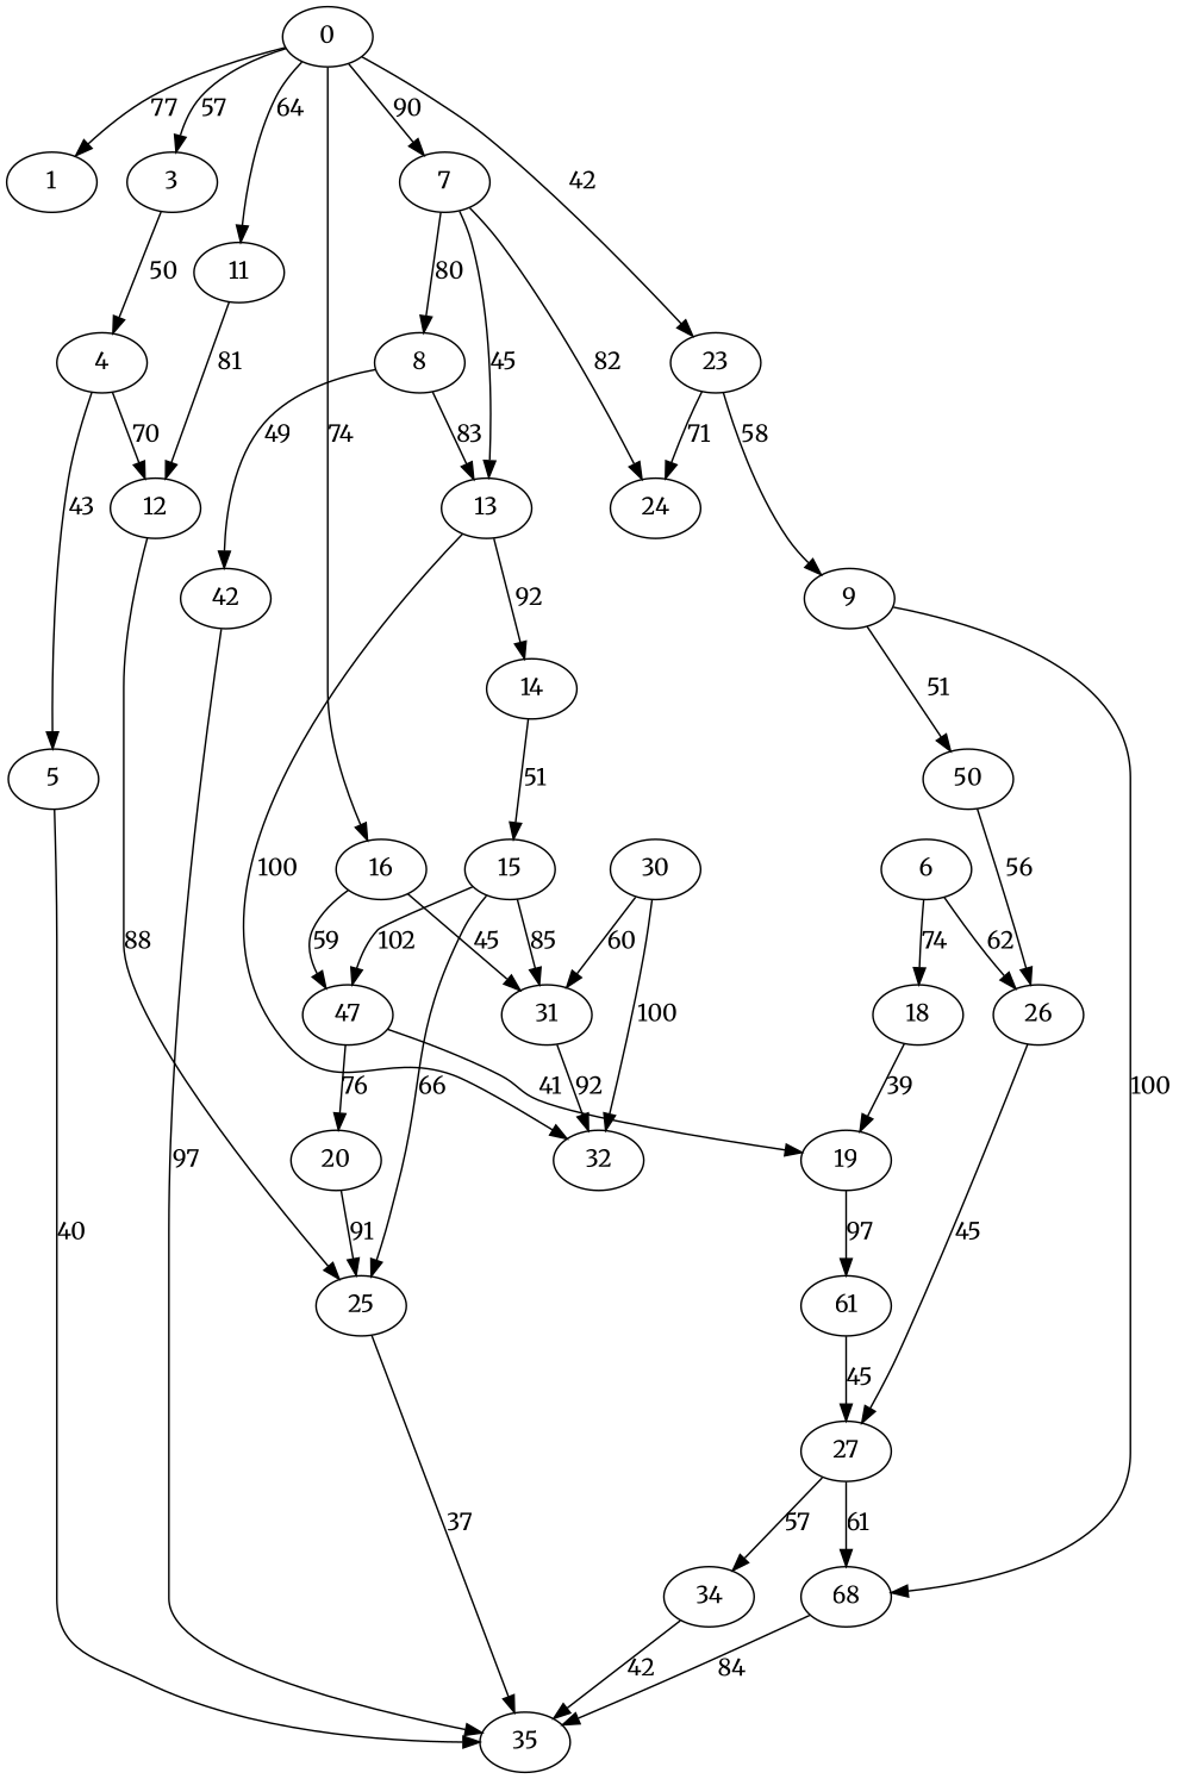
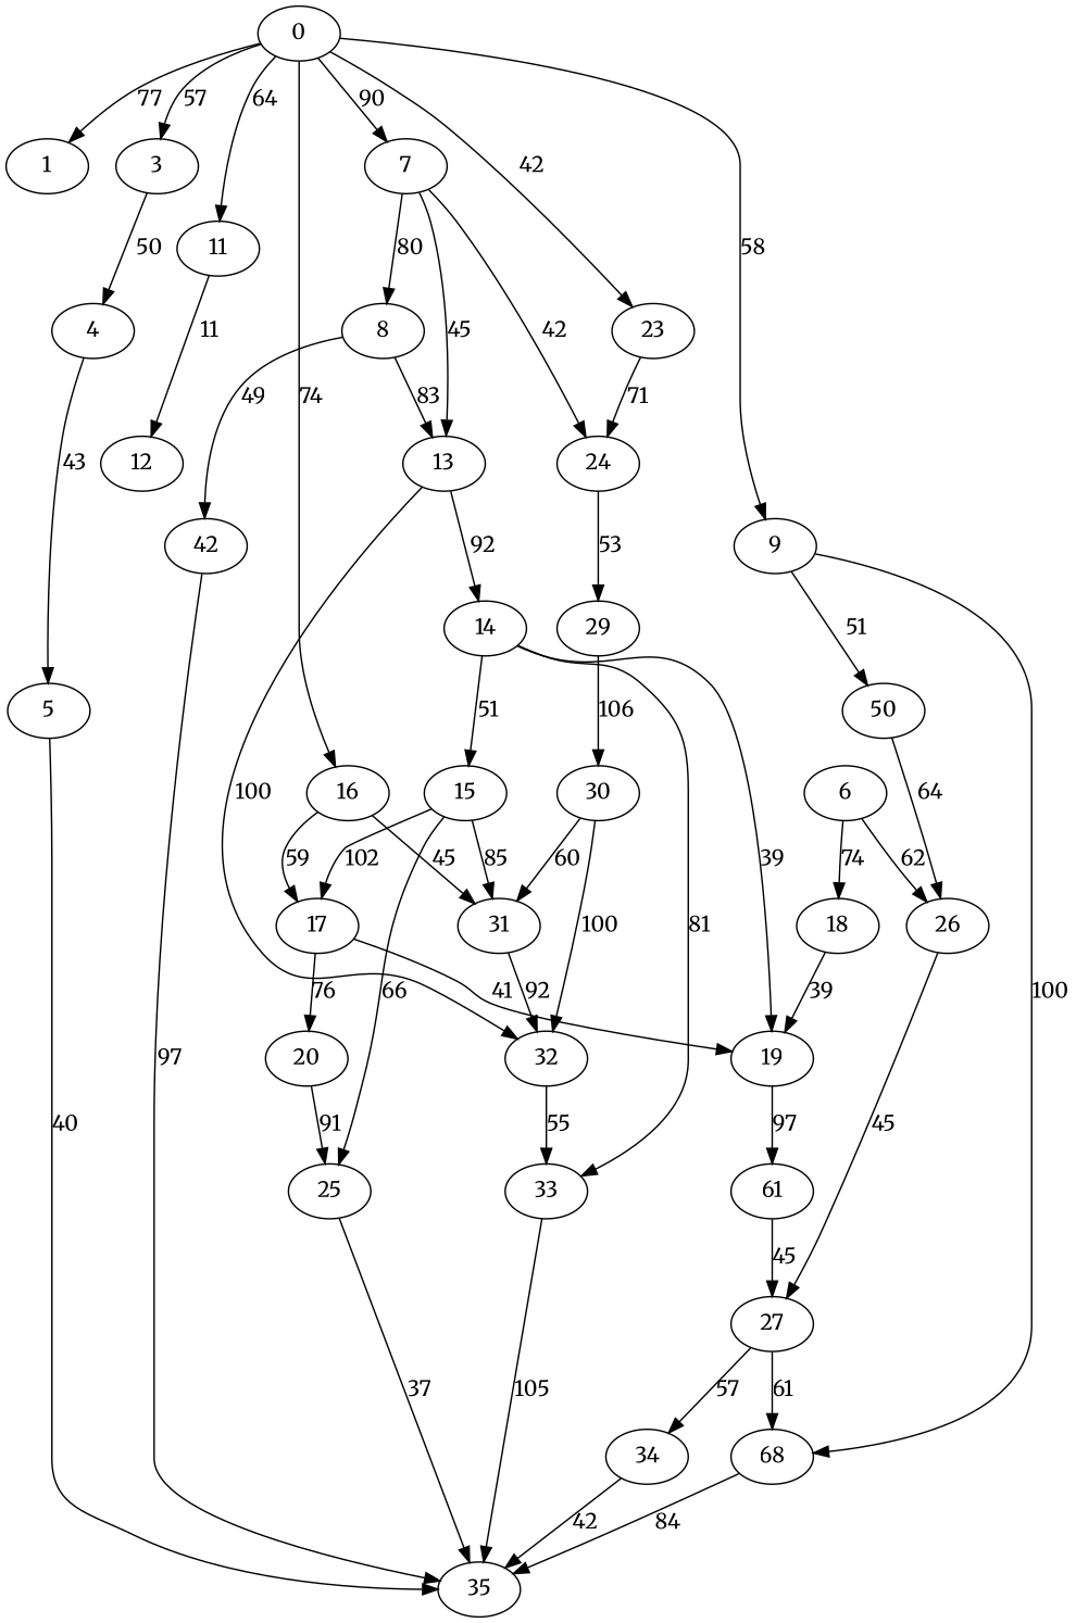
  digraph {
    fontname=Merriweather
    node [fontname=Merriweather]
    edge [fontname=Merriweather]
    0
    1
    3
    7
    9
    11
    16
    23
    4
    8
    13
    24
    n13 [label=50]
    n14 [label=68]
    12
-   17 [label=47]
+   17
    31
    5
    n19 [label=42]
    14
    32
+   29
    26
    35
    25
    19
    20
    6
    18
    27
    n31 [label=61]
    34
    15
+   33
    30
    0 -> 1 [label=77]
    0 -> 3 [label=57]
    0 -> 7 [label=90]
-   23 -> 9 [label=58]
+   0 -> 9 [label=58]
    0 -> 11 [label=64]
    0 -> 16 [label=74]
    0 -> 23 [label=42]
    3 -> 4 [label=50]
    7 -> 8 [label=80]
    7 -> 13 [label=45]
-   7 -> 24 [label=82]
+   7 -> 24 [label=42]
    9 -> n13 [label=51]
    9 -> n14 [label=100]
-   11 -> 12 [label=81]
+   11 -> 12 [label=11]
    16 -> 17 [label=59]
    16 -> 31 [label=45]
    23 -> 24 [label=71]
-   4 -> 12 [label=70]
    4 -> 5 [label=43]
    8 -> 13 [label=83]
    8 -> n19 [label=49]
    13 -> 14 [label=92]
    13 -> 32 [label=100]
-   n13 -> 26 [label=56]
+   24 -> 29 [label=53]
+   n13 -> 26 [label=64]
    n14 -> 35 [label=84]
-   12 -> 25 [label=88]
    17 -> 19 [label=41]
    17 -> 20 [label=76]
    31 -> 32 [label=92]
    5 -> 35 [label=40]
    n19 -> 35 [label=97]
+   14 -> 19 [label=39]
    14 -> 15 [label=51]
+   14 -> 33 [label=81]
+   32 -> 33 [label=55]
+   29 -> 30 [label=106]
    26 -> 27 [label=45]
    25 -> 35 [label=37]
    19 -> n31 [label=97]
    20 -> 25 [label=91]
    6 -> 26 [label=62]
    6 -> 18 [label=74]
    18 -> 19 [label=39]
    27 -> n14 [label=61]
    27 -> 34 [label=57]
    n31 -> 27 [label=45]
    34 -> 35 [label=42]
    15 -> 17 [label=102]
    15 -> 31 [label=85]
    15 -> 25 [label=66]
+   33 -> 35 [label=105]
    30 -> 31 [label=60]
    30 -> 32 [label=100]
  }
